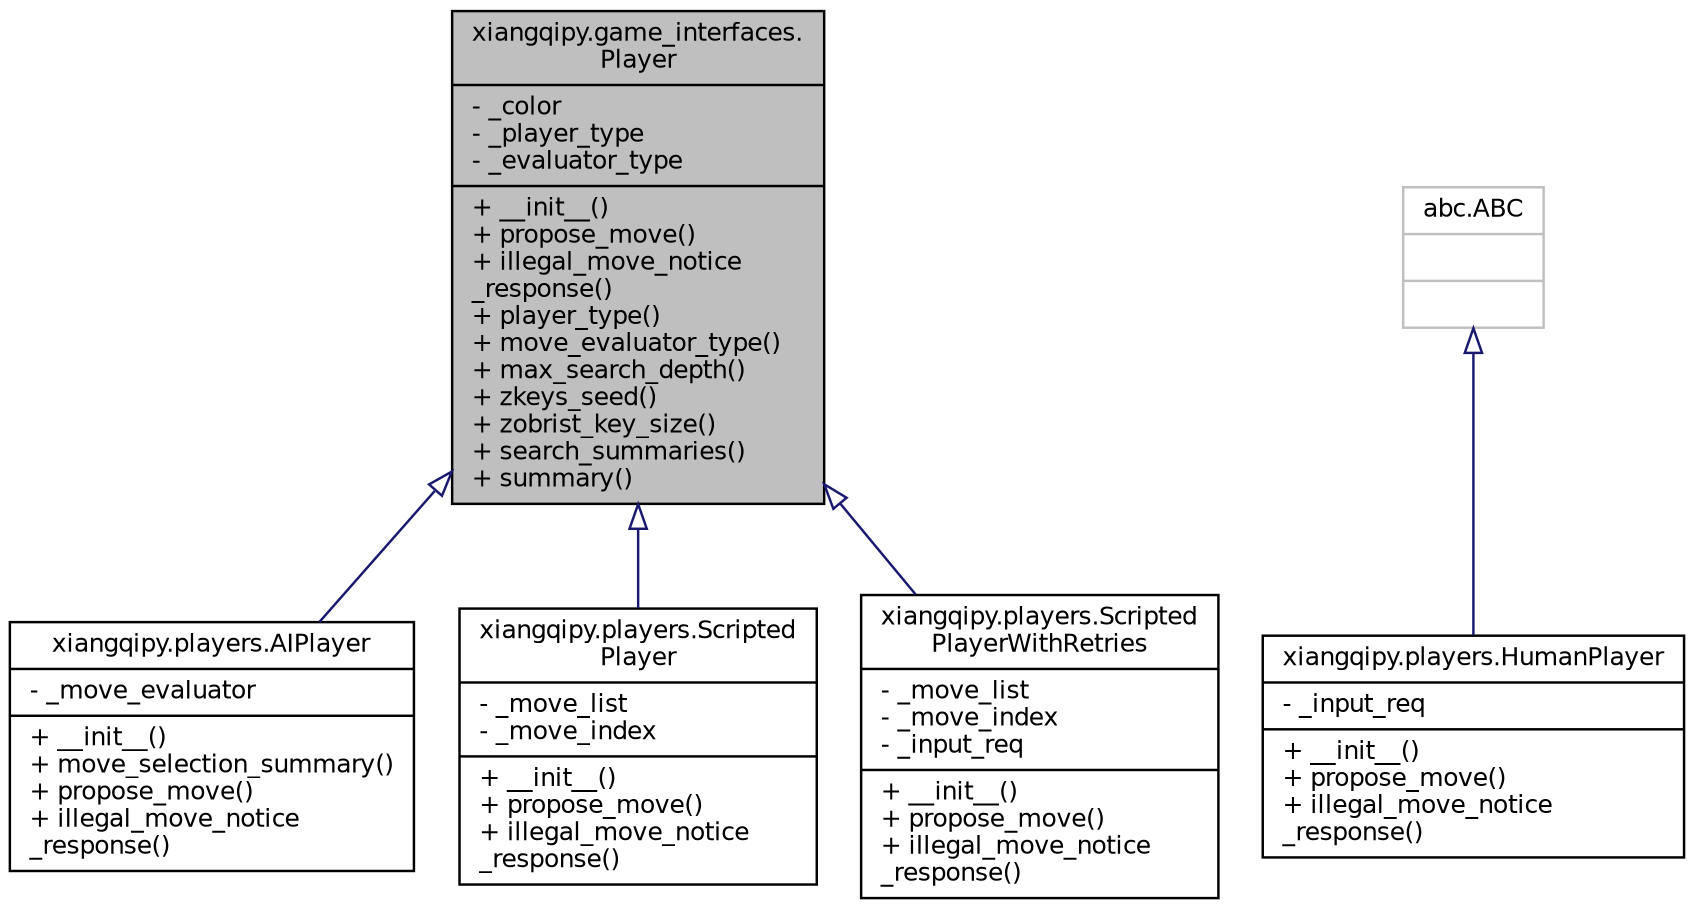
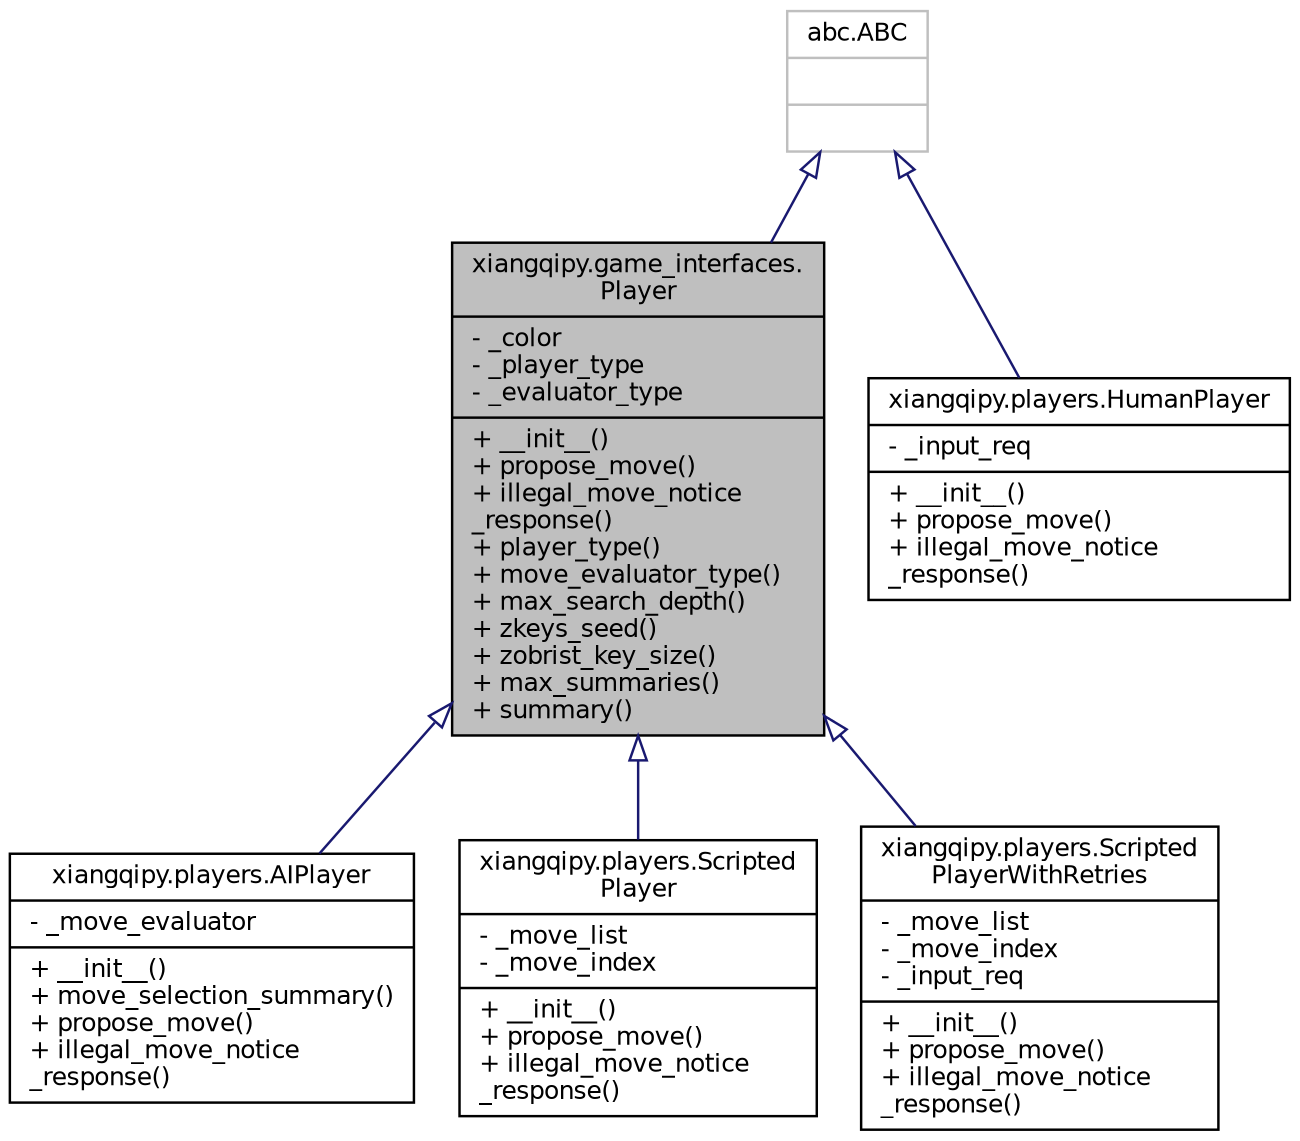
  digraph {
    node [color=black fillcolor=white fontname=Helvetica fontsize=10 shape=record style=filled]
    edge [arrowtail=onormal color=midnightblue dir=back fontname=Helvetica fontsize=10 labelfontname=Helvetica labelfontsize=10 style=solid]
-   n1 [fillcolor=grey75 fontcolor=black height=0.2 label="{xiangqipy.game_interfaces.\lPlayer\n|- _color\l- _player_type\l- _evaluator_type\l|+ __init__()\l+ propose_move()\l+ illegal_move_notice\l_response()\l+ player_type()\l+ move_evaluator_type()\l+ max_search_depth()\l+ zkeys_seed()\l+ zobrist_key_size()\l+ search_summaries()\l+ summary()\l}" width=0.4]
+   n1 [fillcolor=grey75 fontcolor=black height=0.2 label="{xiangqipy.game_interfaces.\lPlayer\n|- _color\l- _player_type\l- _evaluator_type\l|+ __init__()\l+ propose_move()\l+ illegal_move_notice\l_response()\l+ player_type()\l+ move_evaluator_type()\l+ max_search_depth()\l+ zkeys_seed()\l+ zobrist_key_size()\l+ max_summaries()\l+ summary()\l}" width=0.4]
    n2 [height=0.2 label="{xiangqipy.players.AIPlayer\n|- _move_evaluator\l|+ __init__()\l+ move_selection_summary()\l+ propose_move()\l+ illegal_move_notice\l_response()\l}" width=0.4]
    n3 [height=0.2 label="{xiangqipy.players.Scripted\lPlayer\n|- _move_list\l- _move_index\l|+ __init__()\l+ propose_move()\l+ illegal_move_notice\l_response()\l}" width=0.4]
    n4 [height=0.2 label="{xiangqipy.players.Scripted\lPlayerWithRetries\n|- _move_list\l- _move_index\l- _input_req\l|+ __init__()\l+ propose_move()\l+ illegal_move_notice\l_response()\l}" width=0.4]
    n5 [height=0.2 label="{xiangqipy.players.HumanPlayer\n|- _input_req\l|+ __init__()\l+ propose_move()\l+ illegal_move_notice\l_response()\l}" width=0.4]
    n6 [color=grey75 height=0.2 label="{abc.ABC\n||}" width=0.4]
    n1 -> n2
    n1 -> n3
    n1 -> n4
+   n6 -> n1
    n6 -> n5
  }
